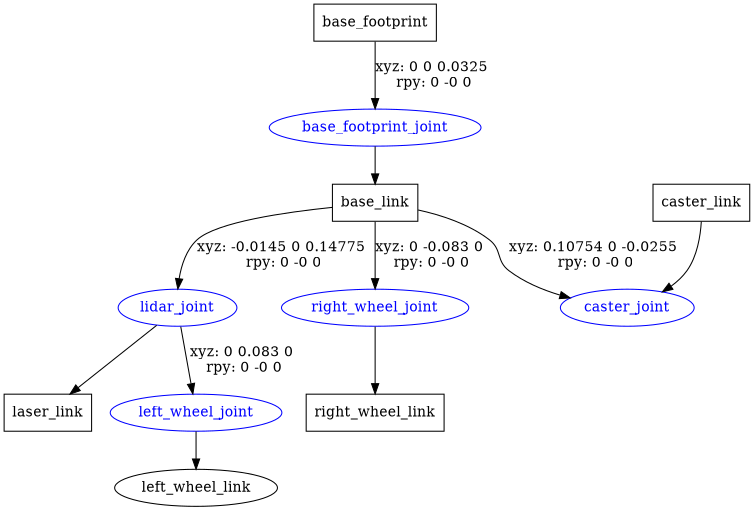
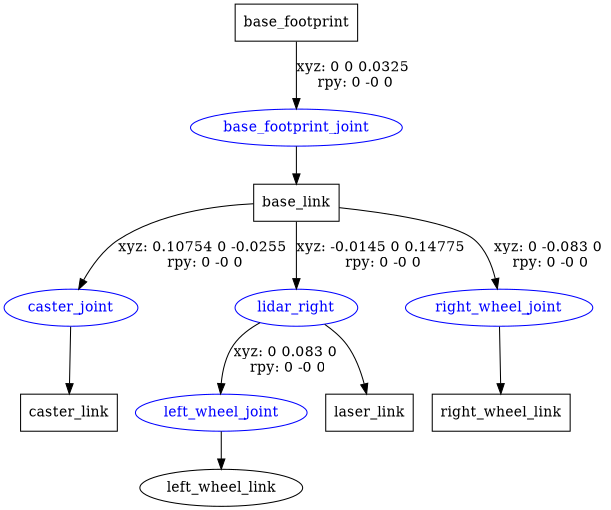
  digraph {
    node [shape=ellipse]
    n1 [label=base_footprint shape=box]
    base_footprint_joint [color=blue fontcolor=blue]
    n3 [label=base_link shape=box]
    caster_joint [color=blue fontcolor=blue]
-   lidar_joint [color=blue fontcolor=blue]
+   lidar_joint [color=blue fontcolor=blue label=lidar_right]
    right_wheel_joint [color=blue fontcolor=blue]
    n7 [label=caster_link shape=box]
    left_wheel_joint [color=blue fontcolor=blue]
    n9 [label=left_wheel_link]
    n10 [label=laser_link shape=box]
    n11 [label=right_wheel_link shape=box]
    n1 -> base_footprint_joint [label="xyz: 0 0 0.0325 \nrpy: 0 -0 0"]
    base_footprint_joint -> n3
    n3 -> caster_joint [label="xyz: 0.10754 0 -0.0255 \nrpy: 0 -0 0"]
    n3 -> lidar_joint [label="xyz: -0.0145 0 0.14775 \nrpy: 0 -0 0"]
    n3 -> right_wheel_joint [label="xyz: 0 -0.083 0 \nrpy: 0 -0 0"]
-   n7 -> caster_joint
+   caster_joint -> n7
    lidar_joint -> left_wheel_joint [label="xyz: 0 0.083 0 \nrpy: 0 -0 0"]
    lidar_joint -> n10
    right_wheel_joint -> n11
    left_wheel_joint -> n9
  }
